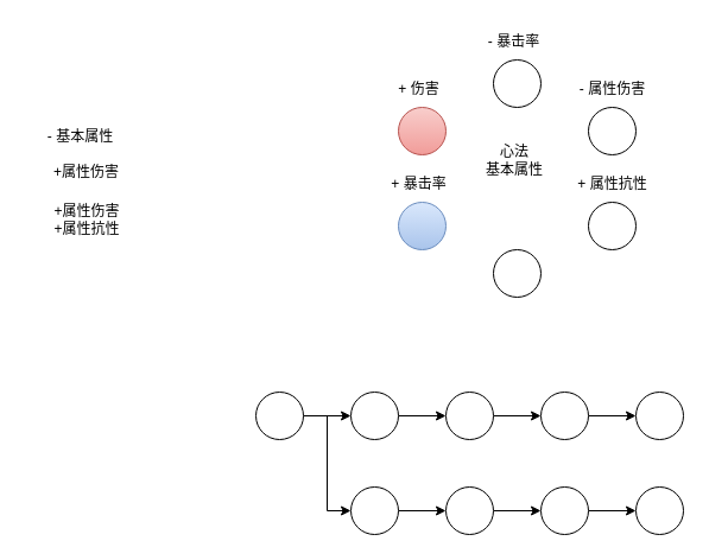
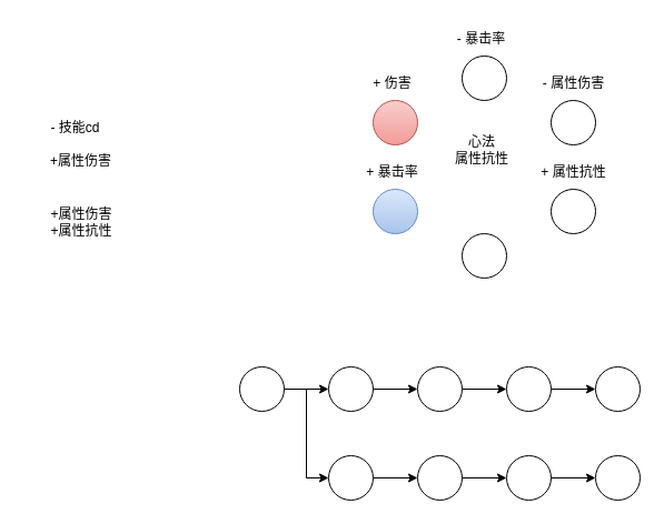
  <mxCell id="0" />
  <mxCell id="1" parent="0" />
  <mxCell id="2" style="edgeStyle=orthogonalEdgeStyle;rounded=0;orthogonalLoop=1;jettySize=auto;html=1;exitX=1;exitY=0.5;exitDx=0;exitDy=0;entryX=0;entryY=0.5;entryDx=0;entryDy=0;" edge="1" parent="1" source="4" target="8"><mxGeometry relative="1" as="geometry" /></mxCell>
  <mxCell id="3" style="edgeStyle=orthogonalEdgeStyle;rounded=0;orthogonalLoop=1;jettySize=auto;html=1;exitX=1;exitY=0.5;exitDx=0;exitDy=0;entryX=0;entryY=0.5;entryDx=0;entryDy=0;" edge="1" parent="1" source="4" target="12"><mxGeometry relative="1" as="geometry" /></mxCell>
  <mxCell id="4" value="" style="rounded=1;whiteSpace=wrap;html=1;arcSize=50;" vertex="1" parent="1"><mxGeometry x="215" y="330" width="40" height="40" as="geometry" /></mxCell>
  <mxCell id="5" value="" style="rounded=1;whiteSpace=wrap;html=1;arcSize=50;" vertex="1" parent="1"><mxGeometry x="415" y="50" width="40" height="40" as="geometry" /></mxCell>
  <mxCell id="6" value="" style="rounded=1;whiteSpace=wrap;html=1;arcSize=50;fillColor=#f8cecc;strokeColor=#b85450;gradientColor=#F19C99;" vertex="1" parent="1"><mxGeometry x="335" y="90" width="40" height="40" as="geometry" /></mxCell>
  <mxCell id="7" value="" style="edgeStyle=orthogonalEdgeStyle;rounded=0;orthogonalLoop=1;jettySize=auto;html=1;" edge="1" parent="1" source="8" target="10"><mxGeometry relative="1" as="geometry" /></mxCell>
  <mxCell id="8" value="" style="rounded=1;whiteSpace=wrap;html=1;arcSize=50;" vertex="1" parent="1"><mxGeometry x="295" y="330" width="40" height="40" as="geometry" /></mxCell>
  <mxCell id="9" value="" style="edgeStyle=orthogonalEdgeStyle;rounded=0;orthogonalLoop=1;jettySize=auto;html=1;" edge="1" parent="1" source="10" target="20"><mxGeometry relative="1" as="geometry" /></mxCell>
  <mxCell id="10" value="" style="rounded=1;whiteSpace=wrap;html=1;arcSize=50;" vertex="1" parent="1"><mxGeometry x="375" y="330" width="40" height="40" as="geometry" /></mxCell>
  <mxCell id="11" value="" style="edgeStyle=orthogonalEdgeStyle;rounded=0;orthogonalLoop=1;jettySize=auto;html=1;" edge="1" parent="1" source="12" target="14"><mxGeometry relative="1" as="geometry" /></mxCell>
  <mxCell id="12" value="" style="rounded=1;whiteSpace=wrap;html=1;arcSize=50;" vertex="1" parent="1"><mxGeometry x="295" y="410" width="40" height="40" as="geometry" /></mxCell>
  <mxCell id="13" value="" style="edgeStyle=orthogonalEdgeStyle;rounded=0;orthogonalLoop=1;jettySize=auto;html=1;" edge="1" parent="1" source="14" target="22"><mxGeometry relative="1" as="geometry" /></mxCell>
  <mxCell id="14" value="" style="rounded=1;whiteSpace=wrap;html=1;arcSize=50;" vertex="1" parent="1"><mxGeometry x="375" y="410" width="40" height="40" as="geometry" /></mxCell>
- <mxCell id="15" value="+属性伤害&lt;br&gt;+属性抗性" style="text;html=1;strokeColor=none;fillColor=none;align=center;verticalAlign=middle;whiteSpace=wrap;rounded=0;" vertex="1" parent="1"><mxGeometry x="37.5" y="170" width="70" height="30" as="geometry" /></mxCell>
- <mxCell id="16" value="心法&lt;br&gt;基本属性" style="text;html=1;strokeColor=none;fillColor=none;align=center;verticalAlign=middle;whiteSpace=wrap;rounded=0;" vertex="1" parent="1"><mxGeometry x="397.5" y="120" width="70" height="30" as="geometry" /></mxCell>
- <mxCell id="17" value="- 基本属性" style="text;html=1;strokeColor=none;fillColor=none;align=center;verticalAlign=middle;whiteSpace=wrap;rounded=0;" vertex="1" parent="1"><mxGeometry x="20" y="100" width="95" height="30" as="geometry" /></mxCell>
+ <mxCell id="15" value="+属性伤害&lt;br&gt;+属性抗性" style="text;html=1;strokeColor=none;fillColor=none;align=center;verticalAlign=middle;whiteSpace=wrap;rounded=0;" vertex="1" parent="1"><mxGeometry x="37.5" y="185" width="70" height="30" as="geometry" /></mxCell>
+ <mxCell id="16" value="心法&lt;br&gt;属性抗性" style="text;html=1;strokeColor=none;fillColor=none;align=center;verticalAlign=middle;whiteSpace=wrap;rounded=0;" vertex="1" parent="1"><mxGeometry x="397.5" y="120" width="70" height="30" as="geometry" /></mxCell>
+ <mxCell id="17" value="- 技能cd" style="text;html=1;strokeColor=none;fillColor=none;align=center;verticalAlign=middle;whiteSpace=wrap;rounded=0;" vertex="1" parent="1"><mxGeometry x="20" y="100" width="95" height="30" as="geometry" /></mxCell>
  <mxCell id="18" value="" style="rounded=1;whiteSpace=wrap;html=1;arcSize=50;" vertex="1" parent="1"><mxGeometry x="495" y="90" width="40" height="40" as="geometry" /></mxCell>
  <mxCell id="19" value="" style="edgeStyle=orthogonalEdgeStyle;rounded=0;orthogonalLoop=1;jettySize=auto;html=1;" edge="1" parent="1" source="20" target="24"><mxGeometry relative="1" as="geometry" /></mxCell>
  <mxCell id="20" value="" style="rounded=1;whiteSpace=wrap;html=1;arcSize=50;" vertex="1" parent="1"><mxGeometry x="455" y="330" width="40" height="40" as="geometry" /></mxCell>
  <mxCell id="21" value="" style="edgeStyle=orthogonalEdgeStyle;rounded=0;orthogonalLoop=1;jettySize=auto;html=1;" edge="1" parent="1" source="22" target="25"><mxGeometry relative="1" as="geometry" /></mxCell>
  <mxCell id="22" value="" style="rounded=1;whiteSpace=wrap;html=1;arcSize=50;" vertex="1" parent="1"><mxGeometry x="455" y="410" width="40" height="40" as="geometry" /></mxCell>
  <mxCell id="23" value="" style="rounded=1;whiteSpace=wrap;html=1;arcSize=50;" vertex="1" parent="1"><mxGeometry x="495" y="170" width="40" height="40" as="geometry" /></mxCell>
  <mxCell id="24" value="" style="rounded=1;whiteSpace=wrap;html=1;arcSize=50;" vertex="1" parent="1"><mxGeometry x="535" y="330" width="40" height="40" as="geometry" /></mxCell>
  <mxCell id="25" value="" style="rounded=1;whiteSpace=wrap;html=1;arcSize=50;" vertex="1" parent="1"><mxGeometry x="535" y="410" width="40" height="40" as="geometry" /></mxCell>
  <mxCell id="26" value="- 暴击率" style="text;html=1;strokeColor=none;fillColor=none;align=center;verticalAlign=middle;whiteSpace=wrap;rounded=0;" vertex="1" parent="1"><mxGeometry x="385" y="20" width="95" height="30" as="geometry" /></mxCell>
  <mxCell id="27" value="+属性伤害" style="text;html=1;strokeColor=none;fillColor=none;align=center;verticalAlign=middle;whiteSpace=wrap;rounded=0;" vertex="1" parent="1"><mxGeometry x="25" y="130" width="95" height="30" as="geometry" /></mxCell>
  <mxCell id="28" value="" style="rounded=1;whiteSpace=wrap;html=1;arcSize=50;" vertex="1" parent="1"><mxGeometry x="415" y="210" width="40" height="40" as="geometry" /></mxCell>
  <mxCell id="29" value="" style="rounded=1;whiteSpace=wrap;html=1;arcSize=50;fillColor=#dae8fc;strokeColor=#6c8ebf;gradientColor=#A9C4EB;" vertex="1" parent="1"><mxGeometry x="335" y="170" width="40" height="40" as="geometry" /></mxCell>
  <mxCell id="30" value="- 属性伤害" style="text;html=1;strokeColor=none;fillColor=none;align=center;verticalAlign=middle;whiteSpace=wrap;rounded=0;" vertex="1" parent="1"><mxGeometry x="467.5" y="60" width="95" height="30" as="geometry" /></mxCell>
  <mxCell id="31" value="+ 伤害" style="text;html=1;strokeColor=none;fillColor=none;align=center;verticalAlign=middle;whiteSpace=wrap;rounded=0;" vertex="1" parent="1"><mxGeometry x="305" y="60" width="95" height="30" as="geometry" /></mxCell>
  <mxCell id="32" value="+ 暴击率" style="text;html=1;strokeColor=none;fillColor=none;align=center;verticalAlign=middle;whiteSpace=wrap;rounded=0;" vertex="1" parent="1"><mxGeometry x="305" y="140" width="95" height="30" as="geometry" /></mxCell>
  <mxCell id="33" value="+ 属性抗性" style="text;html=1;strokeColor=none;fillColor=none;align=center;verticalAlign=middle;whiteSpace=wrap;rounded=0;" vertex="1" parent="1"><mxGeometry x="467.5" y="140" width="95" height="30" as="geometry" /></mxCell>
